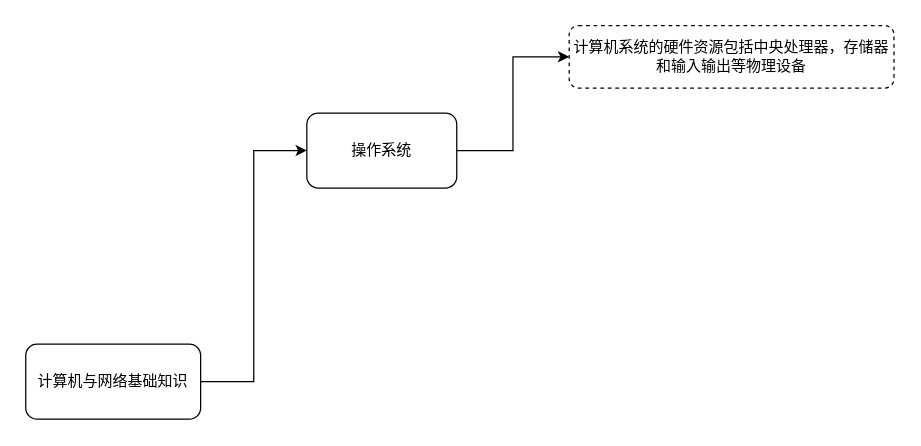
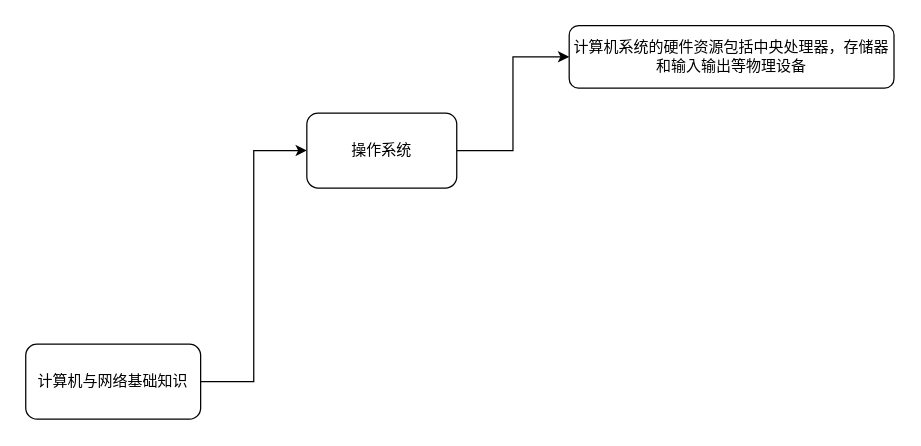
  <mxCell id="0" />
  <mxCell id="1" parent="0" />
  <mxCell id="2" style="edgeStyle=orthogonalEdgeStyle;rounded=0;orthogonalLoop=1;jettySize=auto;html=1;entryX=0;entryY=0.5;entryDx=0;entryDy=0;" edge="1" parent="1" source="3" target="5"><mxGeometry relative="1" as="geometry" /></mxCell>
  <mxCell id="3" value="计算机与网络基础知识" style="rounded=1;whiteSpace=wrap;html=1;" vertex="1" parent="1"><mxGeometry x="20" y="275" width="140" height="60" as="geometry" /></mxCell>
  <mxCell id="4" style="edgeStyle=orthogonalEdgeStyle;rounded=0;orthogonalLoop=1;jettySize=auto;html=1;entryX=0;entryY=0.5;entryDx=0;entryDy=0;" edge="1" parent="1" source="5" target="6"><mxGeometry relative="1" as="geometry" /></mxCell>
  <mxCell id="5" value="操作系统" style="rounded=1;whiteSpace=wrap;html=1;" vertex="1" parent="1"><mxGeometry x="245" y="90" width="120" height="60" as="geometry" /></mxCell>
- <mxCell id="6" value="计算机系统的硬件资源包括中央处理器，存储器和输入输出等物理设备" style="rounded=1;whiteSpace=wrap;html=1;dashed=1;" vertex="1" parent="1"><mxGeometry x="455" y="20" width="260" height="50" as="geometry" /></mxCell>
+ <mxCell id="6" value="计算机系统的硬件资源包括中央处理器，存储器和输入输出等物理设备" style="rounded=1;whiteSpace=wrap;html=1;" vertex="1" parent="1"><mxGeometry x="455" y="20" width="260" height="50" as="geometry" /></mxCell>
